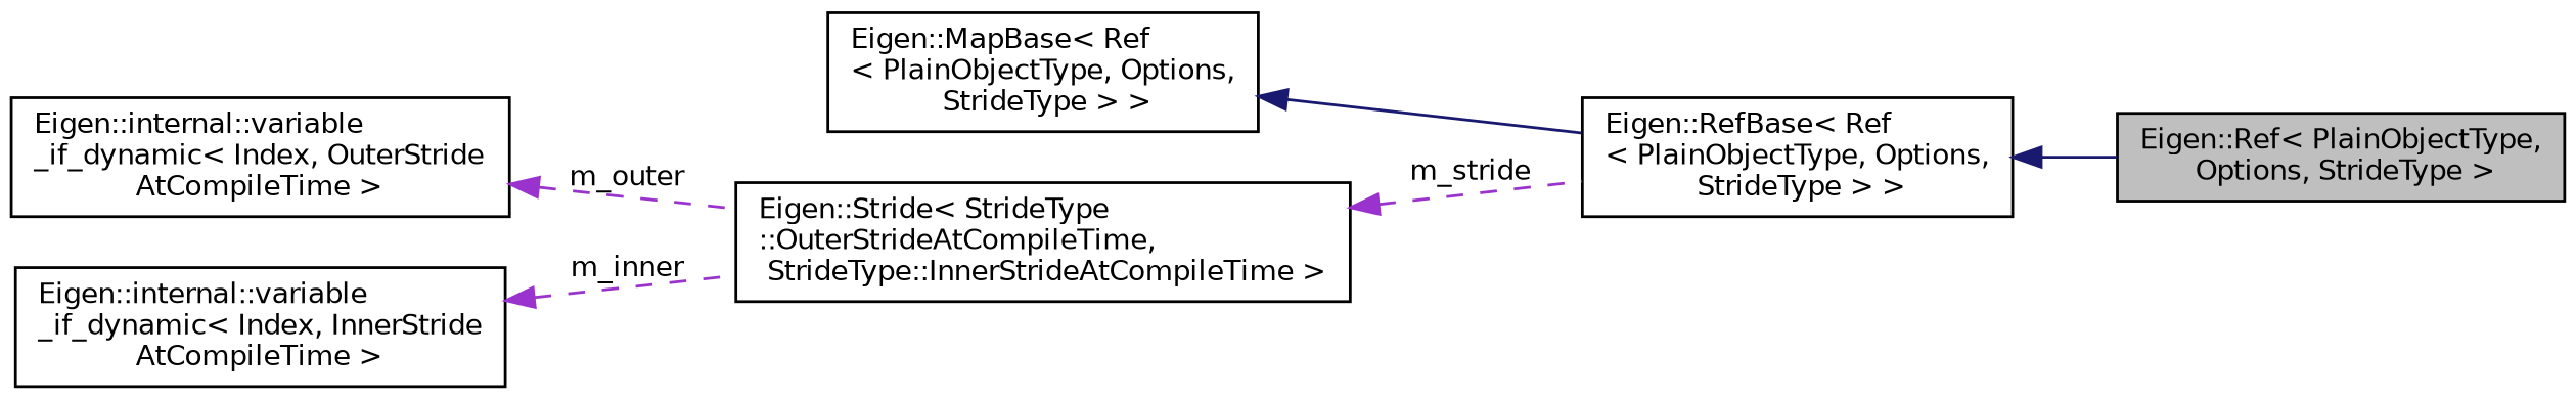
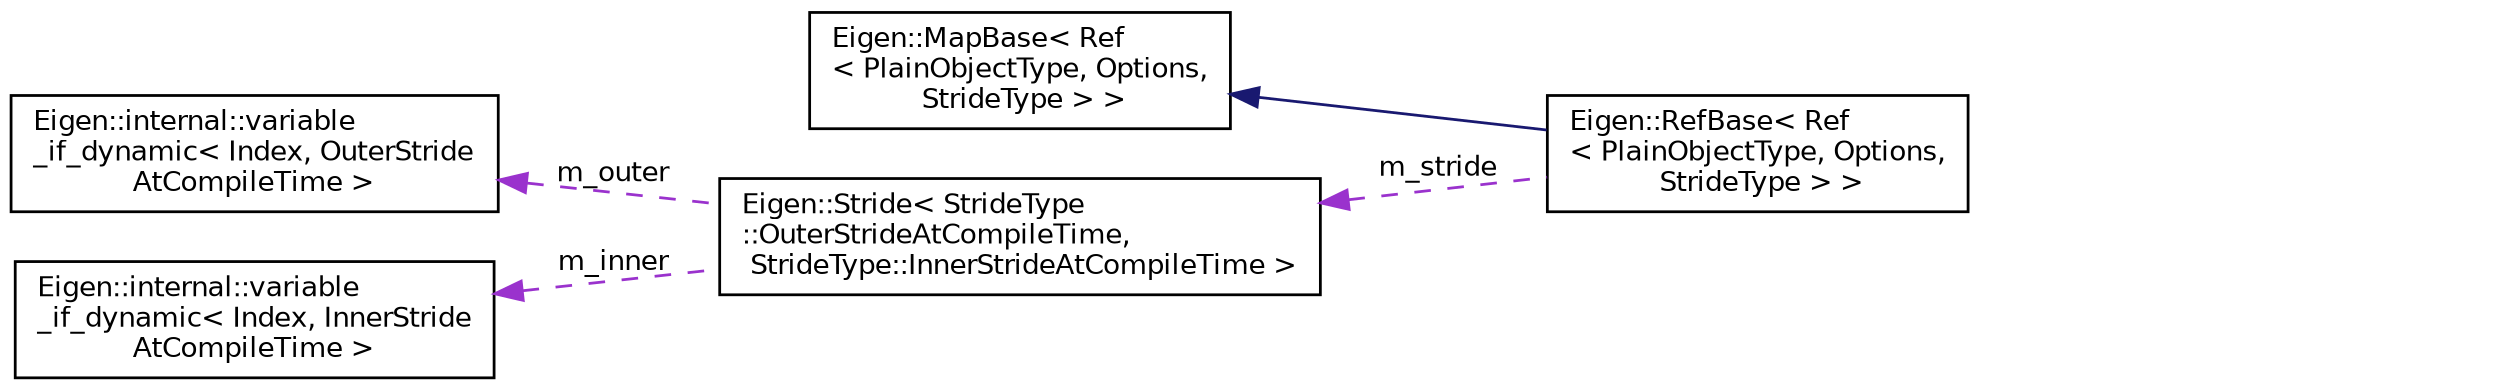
  digraph {
    rankdir=LR
    node [color=black fillcolor=white fontname=Helvetica fontsize=10 shape=record style=filled]
    edge [color=darkorchid3 dir=back fontname=Helvetica fontsize=10 labelfontname=Helvetica labelfontsize=10 style=dashed]
-   n1 [fillcolor=grey75 fontcolor=black height=0.2 label="Eigen::Ref\< PlainObjectType,\l Options, StrideType \>" width=0.4]
    n2 [height=0.2 label="Eigen::RefBase\< Ref\l\< PlainObjectType, Options,\l StrideType \> \>" width=0.4]
    n3 [height=0.2 label="Eigen::MapBase\< Ref\l\< PlainObjectType, Options,\l StrideType \> \>" width=0.4]
    n4 [height=0.2 label="Eigen::Stride\< StrideType\l::OuterStrideAtCompileTime,\l StrideType::InnerStrideAtCompileTime \>" width=0.4]
    n5 [height=0.2 label="Eigen::internal::variable\l_if_dynamic\< Index, OuterStride\lAtCompileTime \>" width=0.4]
    n6 [height=0.2 label="Eigen::internal::variable\l_if_dynamic\< Index, InnerStride\lAtCompileTime \>" width=0.4]
-   n2 -> n1 [color=midnightblue style=solid]
    n3 -> n2 [color=midnightblue style=solid]
    n4 -> n2 [label=" m_stride"]
    n5 -> n4 [label=" m_outer"]
    n6 -> n4 [label=" m_inner"]
  }
